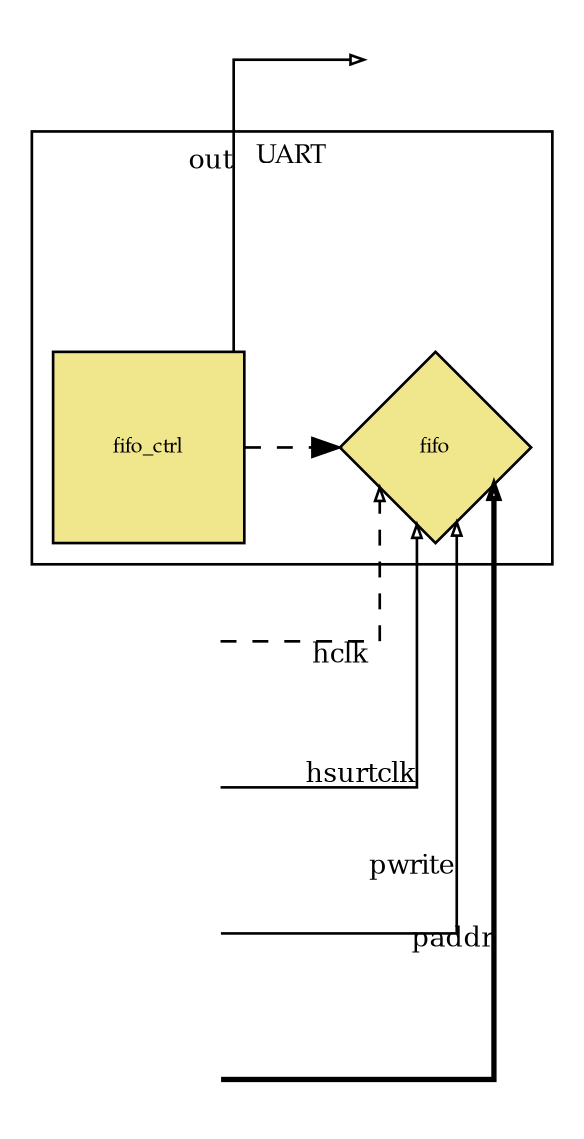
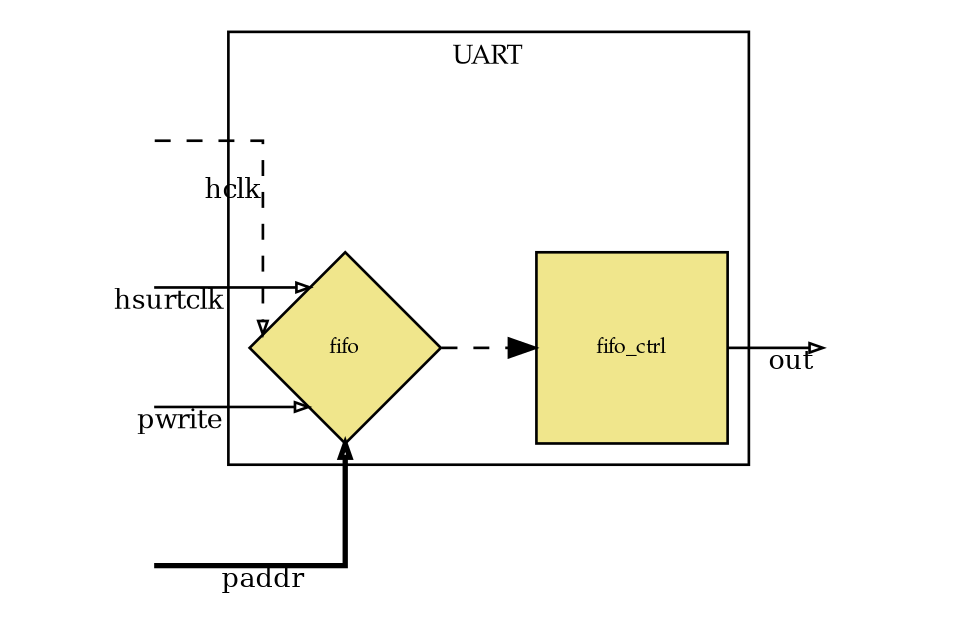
  digraph {
    compound=true
    fontname=Palatino
    fontsize=10
    rankdir=LR
    splines=ortho
    node [fontname=Palatino fontsize=10 shape=record style=invis]
    edge [style=solid arrowhead=empty arrowsize=0.5 constraint=true fontsize=10]
    n1 [label=secret]
    n2 [fixedsize=true fontsize=8 height=1 label=fifo shape=diamond width=1 style=filled fillcolor=khaki]
    n3 [fixedsize=true fontsize=8 height=1 label=fifo_ctrl shape=box width=1 style=filled fillcolor=khaki]
    n4 [label=secret]
    n5 [label=secret]
    n6 [label=secret]
    n7 [label=secret]
    n8 [label=secret]
    subgraph cluster_1 {
      color=black
      label=UART
      n1
      n2
      n3
    }
-   n3 -> n2 [style=dashed arrowhead="" arrowsize="" constraint="" fontsize=""]
+   n2 -> n3 [style=dashed arrowhead="" arrowsize="" constraint="" fontsize=""]
    n3 -> n4 [xlabel=out]
    n5 -> n2 [xlabel=hclk style=dashed]
    n6 -> n2 [xlabel=hsurtclk]
    n7 -> n2 [xlabel=pwrite]
    n8 -> n2 [xlabel=paddr style=bold]
  }
